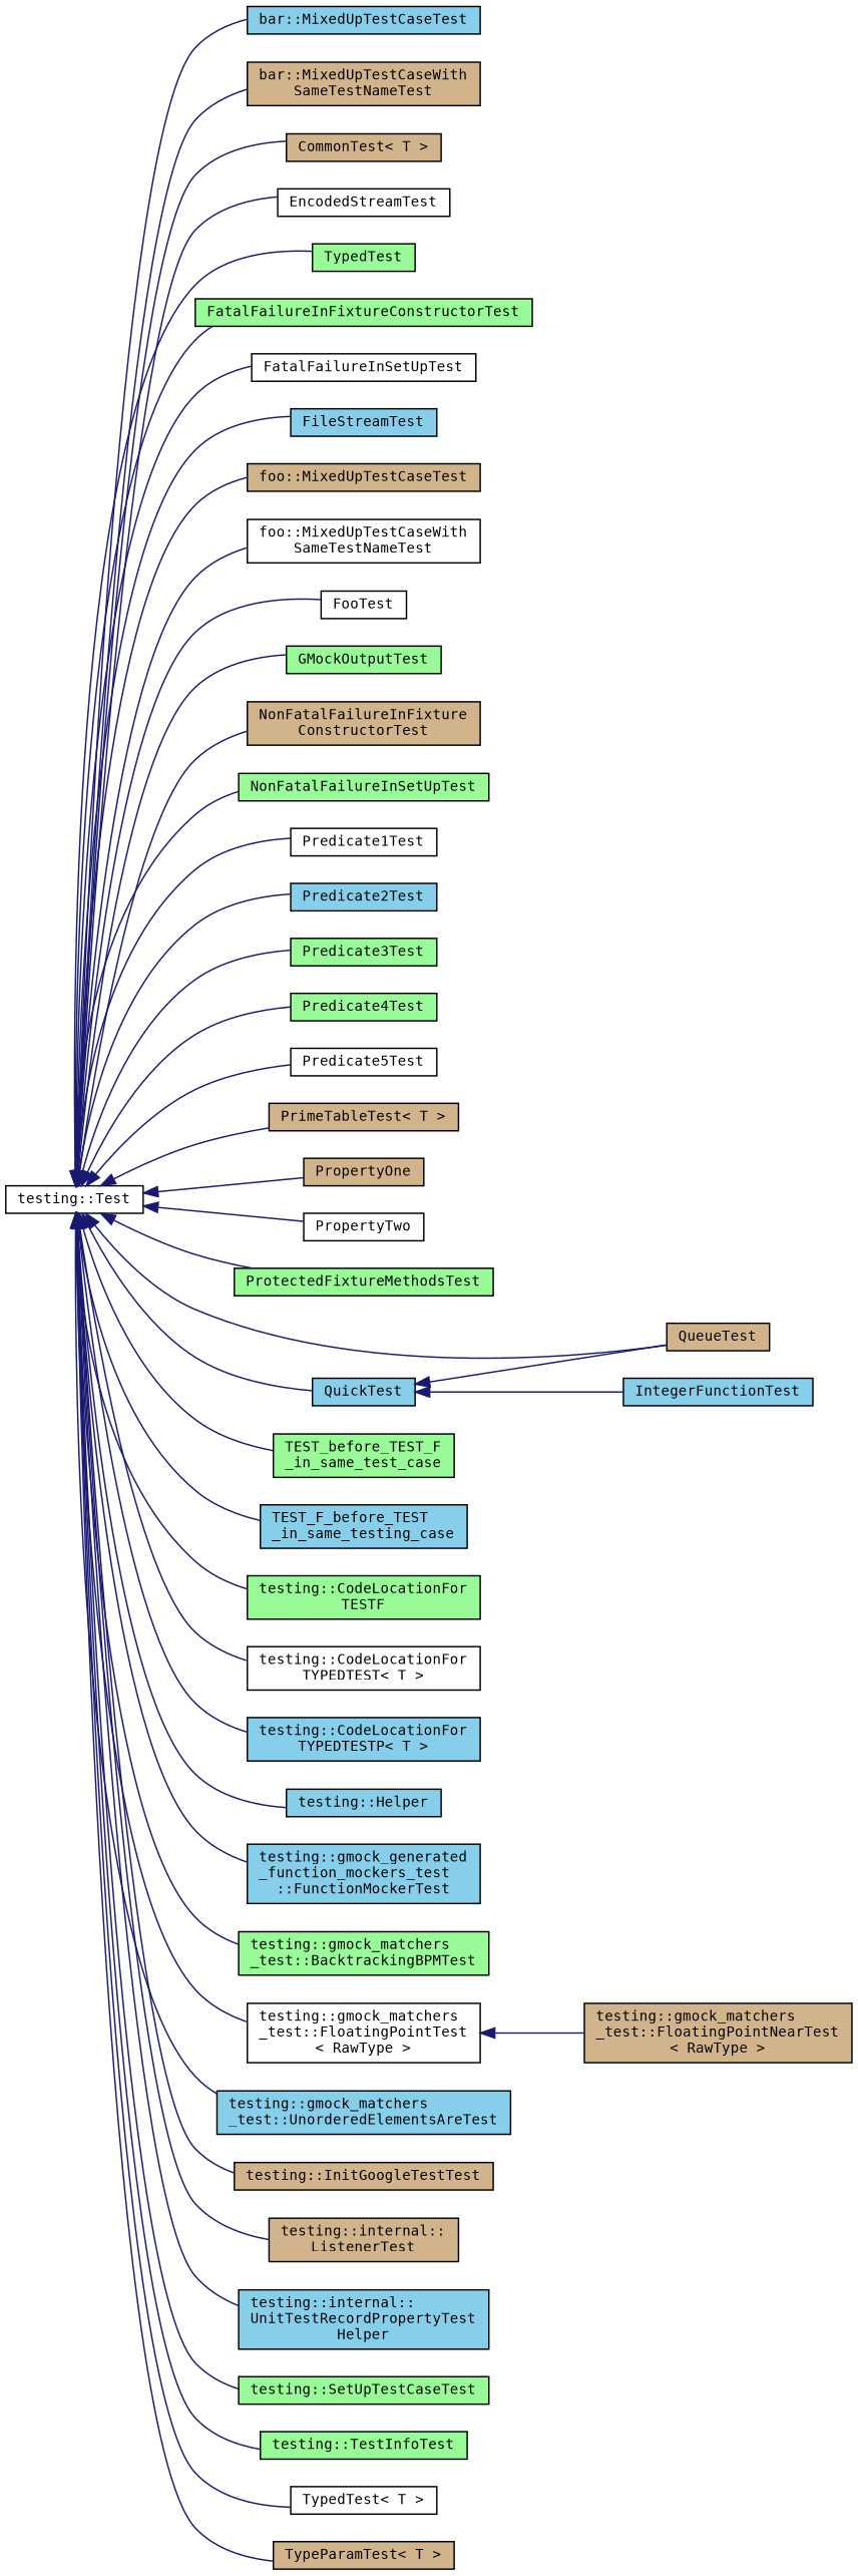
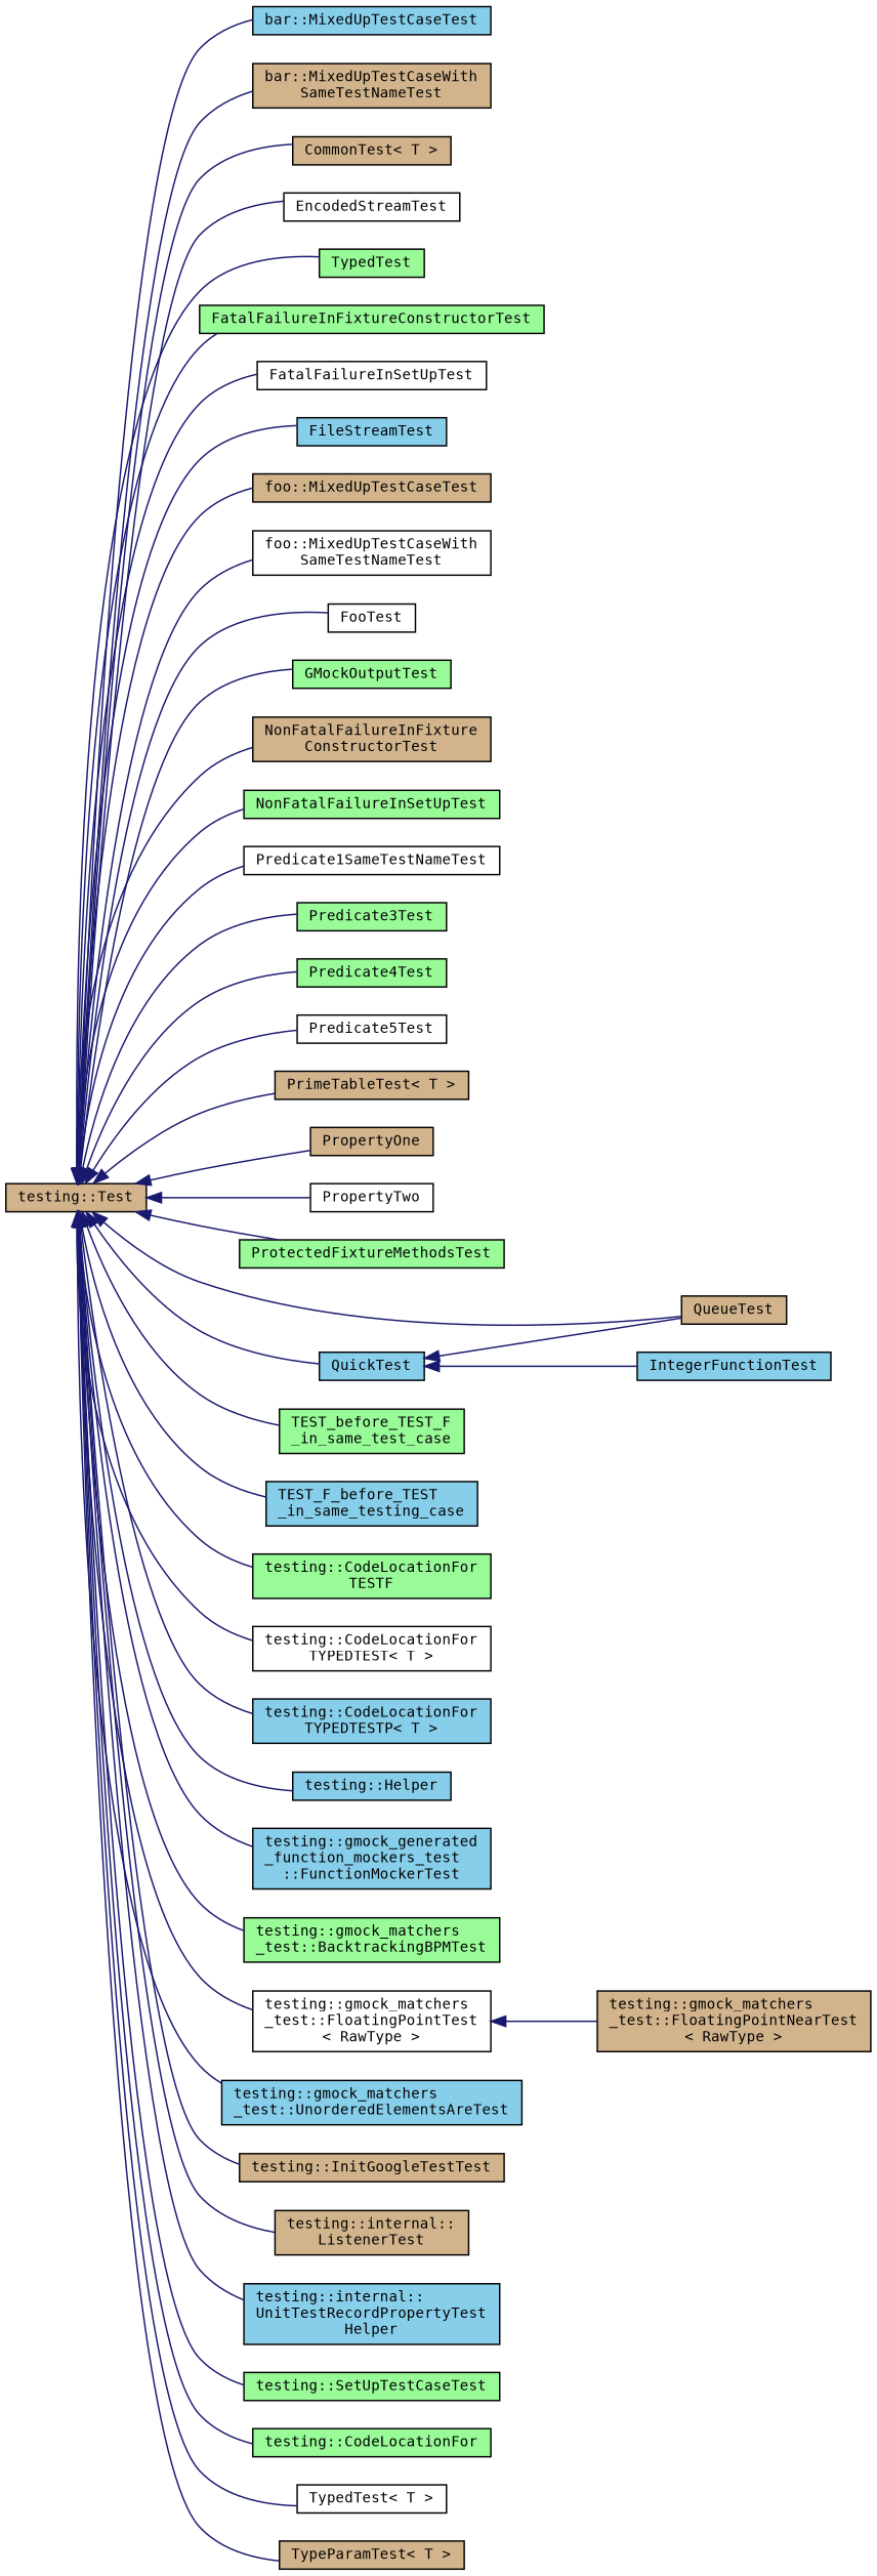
  digraph {
    fontname="DejaVu Sans Mono"
    rankdir=LR
    node [color=black fillcolor=tan fontname="DejaVu Sans Mono" fontsize=10 shape=record style=filled]
    edge [color=midnightblue dir=back fontname="DejaVu Sans Mono" fontsize=10 labelfontname=Helvetica labelfontsize=10 style=solid]
-   n1 [fillcolor=white height=0.2 label="testing::Test" width=0.4]
+   n1 [height=0.2 label="testing::Test" width=0.4]
    n2 [fillcolor=skyblue height=0.2 label="bar::MixedUpTestCaseTest" width=0.4]
    n3 [height=0.2 label="bar::MixedUpTestCaseWith\lSameTestNameTest" width=0.4]
    n4 [height=0.2 label="CommonTest\< T \>" width=0.4]
    n5 [fillcolor=white height=0.2 label=EncodedStreamTest width=0.4]
    n6 [fillcolor=palegreen height=0.2 label=TypedTest width=0.4]
    n7 [fillcolor=palegreen height=0.2 label=FatalFailureInFixtureConstructorTest width=0.4]
    n8 [fillcolor=white height=0.2 label=FatalFailureInSetUpTest width=0.4]
    n9 [fillcolor=skyblue height=0.2 label=FileStreamTest width=0.4]
    n10 [height=0.2 label="foo::MixedUpTestCaseTest" width=0.4]
    n11 [fillcolor=white height=0.2 label="foo::MixedUpTestCaseWith\lSameTestNameTest" width=0.4]
    n12 [fillcolor=white height=0.2 label=FooTest width=0.4]
    n13 [fillcolor=palegreen height=0.2 label=GMockOutputTest width=0.4]
    n14 [height=0.2 label="NonFatalFailureInFixture\lConstructorTest" width=0.4]
    n15 [fillcolor=palegreen height=0.2 label=NonFatalFailureInSetUpTest width=0.4]
-   n16 [fillcolor=white height=0.2 label=Predicate1Test width=0.4]
-   n17 [fillcolor=skyblue height=0.2 label=Predicate2Test width=0.4]
+   n16 [fillcolor=white height=0.2 label=Predicate1SameTestNameTest width=0.4]
    n18 [fillcolor=palegreen height=0.2 label=Predicate3Test width=0.4]
    n19 [fillcolor=palegreen height=0.2 label=Predicate4Test width=0.4]
    n20 [fillcolor=white height=0.2 label=Predicate5Test width=0.4]
    n21 [height=0.2 label="PrimeTableTest\< T \>" width=0.4]
    n22 [height=0.2 label=PropertyOne width=0.4]
    n23 [fillcolor=white height=0.2 label=PropertyTwo width=0.4]
    n24 [fillcolor=palegreen height=0.2 label=ProtectedFixtureMethodsTest width=0.4]
    n25 [height=0.2 label=QueueTest width=0.4]
    n26 [fillcolor=skyblue height=0.2 label=QuickTest width=0.4]
    n27 [fillcolor=palegreen height=0.2 label="TEST_before_TEST_F\l_in_same_test_case" width=0.4]
    n28 [fillcolor=skyblue height=0.2 label="TEST_F_before_TEST\l_in_same_testing_case" width=0.4]
    n29 [fillcolor=palegreen height=0.2 label="testing::CodeLocationFor\lTESTF" width=0.4]
    n30 [fillcolor=white height=0.2 label="testing::CodeLocationFor\lTYPEDTEST\< T \>" width=0.4]
    n31 [fillcolor=skyblue height=0.2 label="testing::CodeLocationFor\lTYPEDTESTP\< T \>" width=0.4]
    n32 [fillcolor=skyblue height=0.2 label="testing::Helper" width=0.4]
    n33 [fillcolor=skyblue height=0.2 label="testing::gmock_generated\l_function_mockers_test\l::FunctionMockerTest" width=0.4]
    n34 [fillcolor=palegreen height=0.2 label="testing::gmock_matchers\l_test::BacktrackingBPMTest" width=0.4]
    n35 [fillcolor=white height=0.2 label="testing::gmock_matchers\l_test::FloatingPointTest\l\< RawType \>" width=0.4]
    n36 [fillcolor=skyblue height=0.2 label="testing::gmock_matchers\l_test::UnorderedElementsAreTest" width=0.4]
    n37 [height=0.2 label="testing::InitGoogleTestTest" width=0.4]
    n38 [height=0.2 label="testing::internal::\lListenerTest" width=0.4]
    n39 [fillcolor=skyblue height=0.2 label="testing::internal::\lUnitTestRecordPropertyTest\lHelper" width=0.4]
    n40 [fillcolor=palegreen height=0.2 label="testing::SetUpTestCaseTest" width=0.4]
-   n41 [fillcolor=palegreen height=0.2 label="testing::TestInfoTest" width=0.4]
+   n41 [fillcolor=palegreen height=0.2 label="testing::CodeLocationFor" width=0.4]
    n42 [fillcolor=white height=0.2 label="TypedTest\< T \>" width=0.4]
    n43 [height=0.2 label="TypeParamTest\< T \>" width=0.4]
    n44 [fillcolor=skyblue height=0.2 label=IntegerFunctionTest width=0.4]
    n45 [height=0.2 label="testing::gmock_matchers\l_test::FloatingPointNearTest\l\< RawType \>" width=0.4]
    n1 -> n2
    n1 -> n3
    n1 -> n4
    n1 -> n5
    n1 -> n6
    n1 -> n7
    n1 -> n8
    n1 -> n9
    n1 -> n10
    n1 -> n11
    n1 -> n12
    n1 -> n13
    n1 -> n14
    n1 -> n15
    n1 -> n16
-   n1 -> n17
    n1 -> n18
    n1 -> n19
    n1 -> n20
    n1 -> n21
    n1 -> n22
    n1 -> n23
    n1 -> n24
    n1 -> n25
    n1 -> n26
    n1 -> n27
    n1 -> n28
    n1 -> n29
    n1 -> n30
    n1 -> n31
    n1 -> n32
    n1 -> n33
    n1 -> n34
    n1 -> n35
    n1 -> n36
    n1 -> n37
    n1 -> n38
    n1 -> n39
    n1 -> n40
    n1 -> n41
    n1 -> n42
    n1 -> n43
    n26 -> n25
    n26 -> n44
    n35 -> n45
  }
